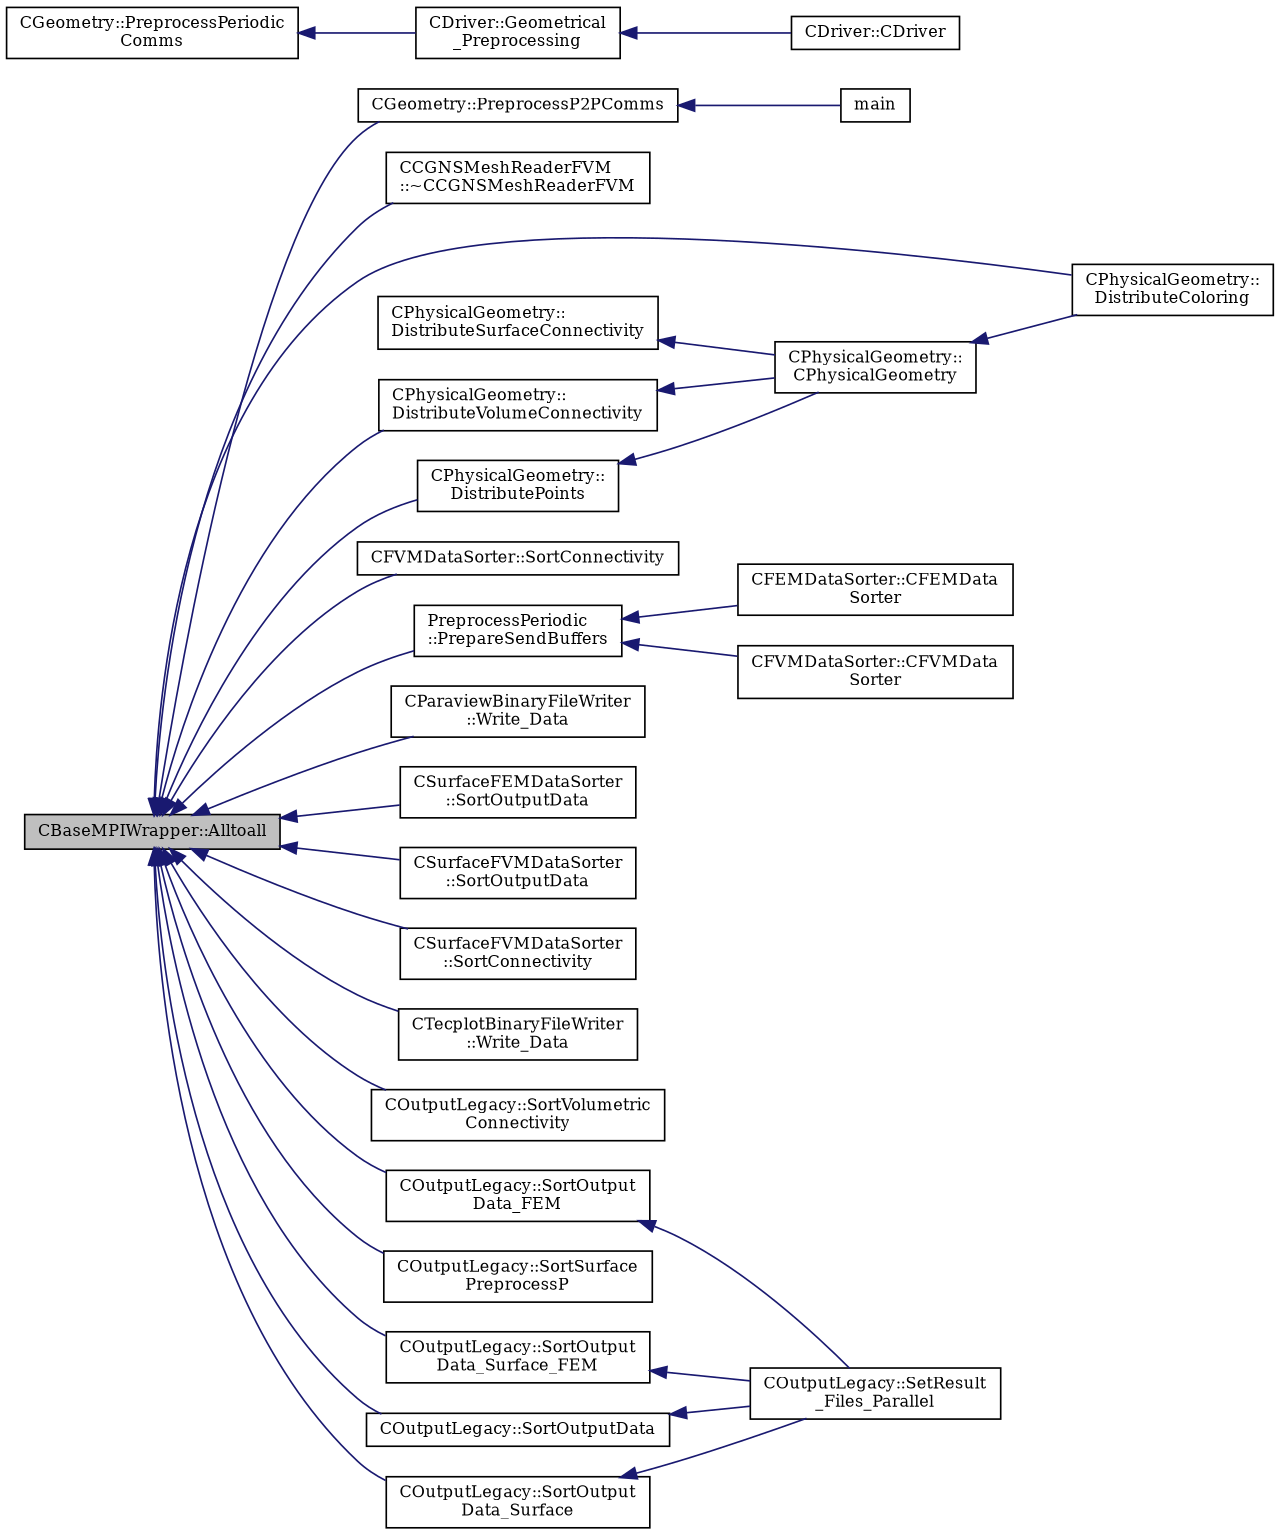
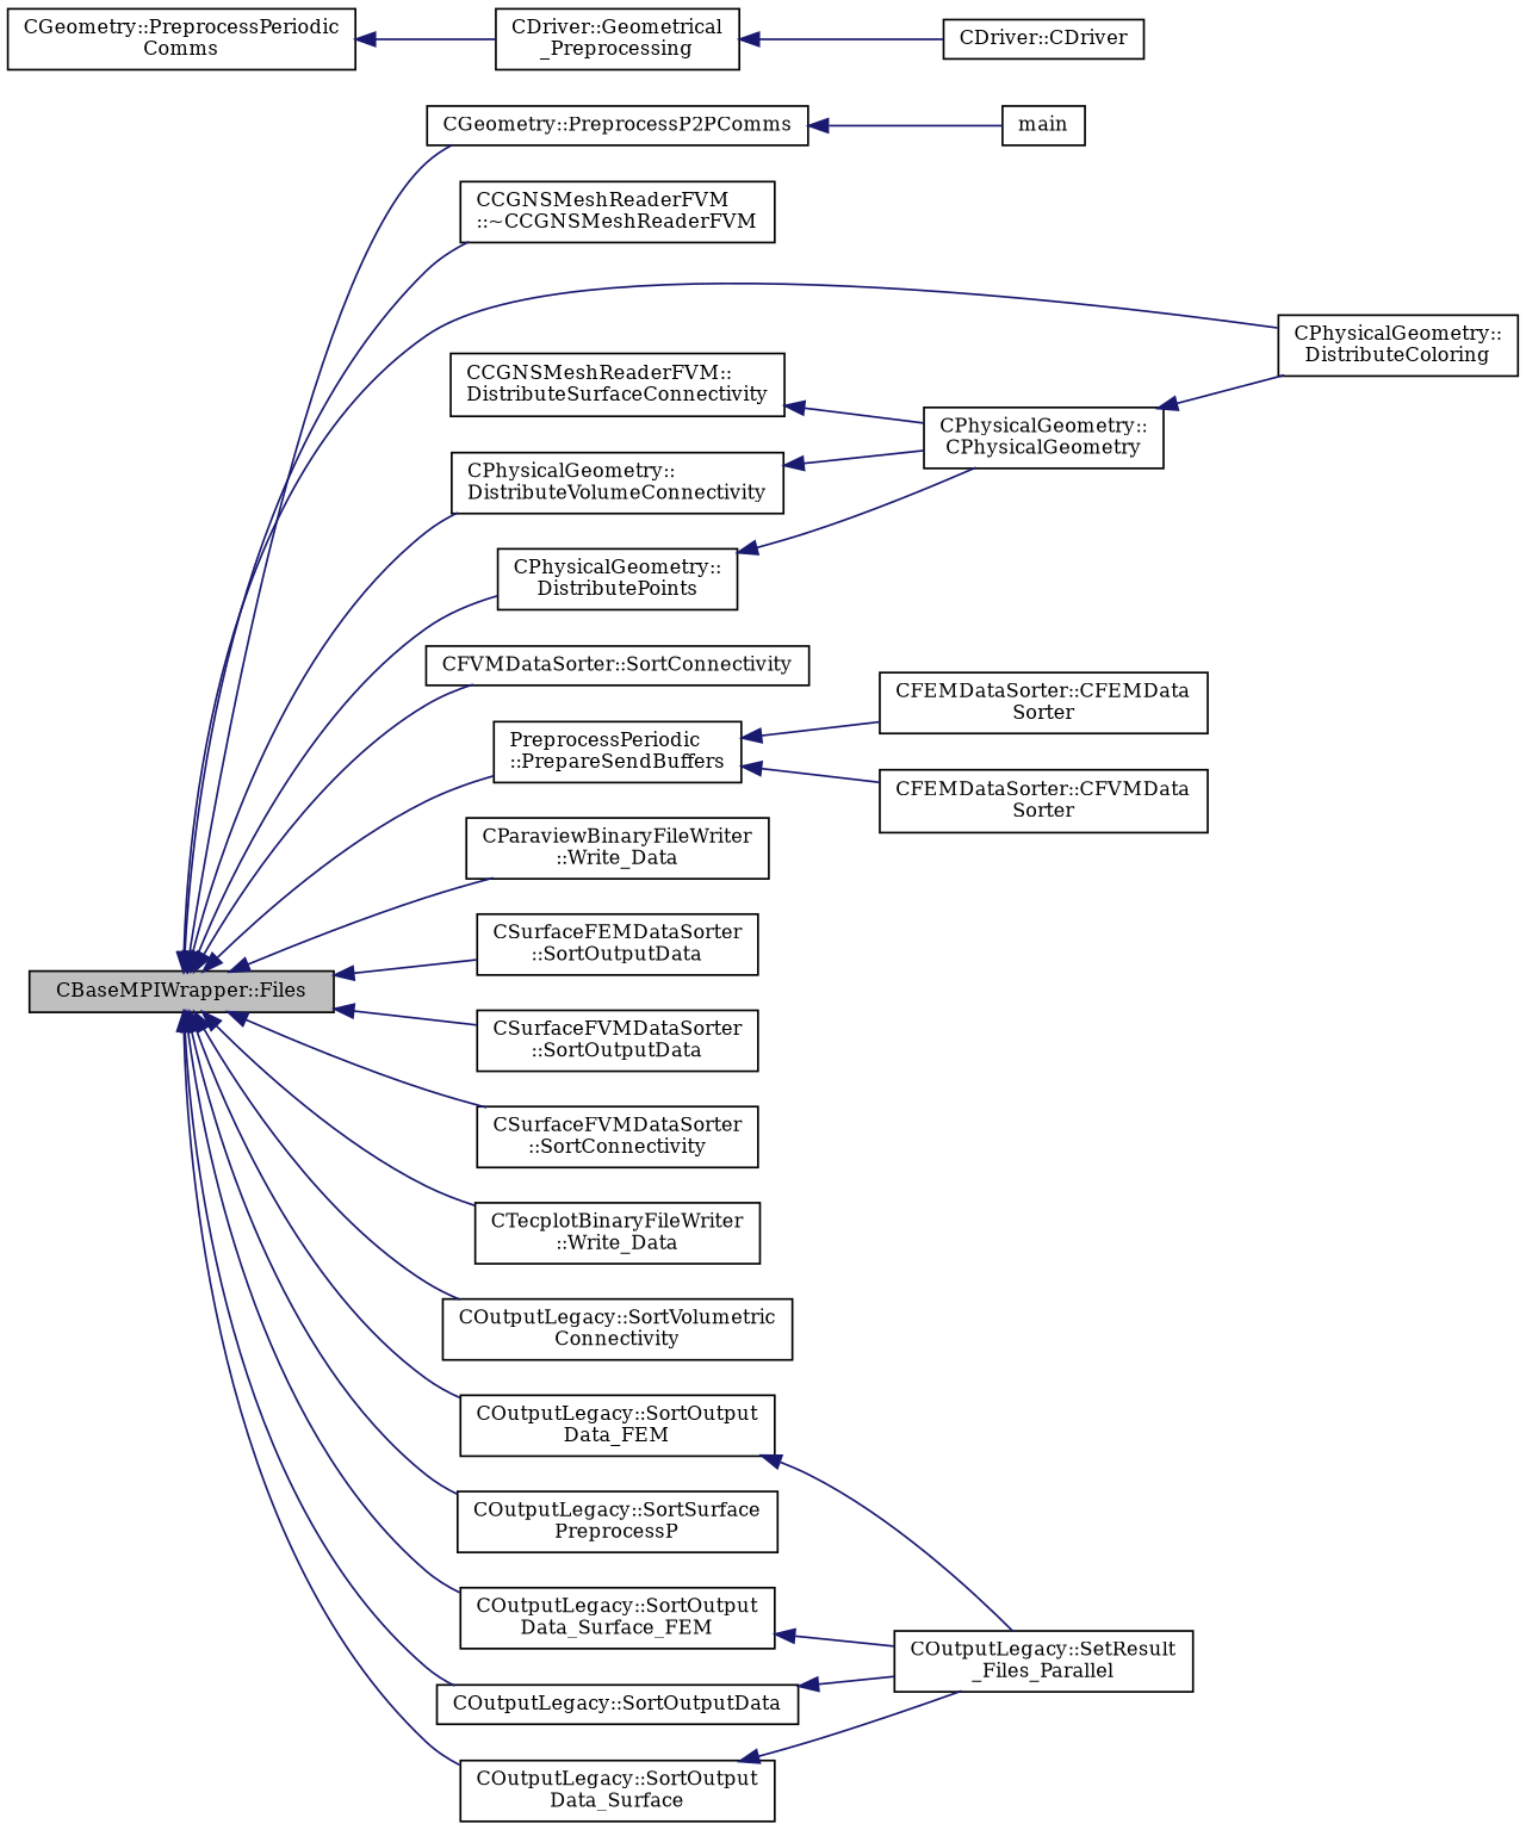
  digraph {
    fontname="DejaVu Serif"
    rankdir=LR
    node [color=black fillcolor=white fontname="DejaVu Serif" fontsize=10 shape=record style=filled]
    edge [color=midnightblue dir=back fontname="DejaVu Serif" fontsize=10 labelfontname=Helvetica labelfontsize=10 style=solid]
-   n1 [fillcolor=grey75 fontcolor=black height=0.2 label="CBaseMPIWrapper::Alltoall" width=0.4]
+   n1 [fillcolor=grey75 fontcolor=black height=0.2 label="CBaseMPIWrapper::Files" width=0.4]
    n2 [height=0.2 label="CCGNSMeshReaderFVM\l::~CCGNSMeshReaderFVM" width=0.4]
    n3 [height=0.2 label="CGeometry::PreprocessP2PComms" width=0.4]
    n4 [height=0.2 label="CPhysicalGeometry::\lDistributeColoring" width=0.4]
    n5 [height=0.2 label="CPhysicalGeometry::\lDistributeVolumeConnectivity" width=0.4]
    n6 [height=0.2 label="CPhysicalGeometry::\lDistributePoints" width=0.4]
    n7 [height=0.2 label="CFVMDataSorter::SortConnectivity" width=0.4]
    n8 [height=0.2 label="PreprocessPeriodic\l::PrepareSendBuffers" width=0.4]
    n9 [height=0.2 label="CParaviewBinaryFileWriter\l::Write_Data" width=0.4]
    n10 [height=0.2 label="CSurfaceFEMDataSorter\l::SortOutputData" width=0.4]
    n11 [height=0.2 label="CSurfaceFVMDataSorter\l::SortOutputData" width=0.4]
    n12 [height=0.2 label="CSurfaceFVMDataSorter\l::SortConnectivity" width=0.4]
    n13 [height=0.2 label="CTecplotBinaryFileWriter\l::Write_Data" width=0.4]
    n14 [height=0.2 label="COutputLegacy::SortVolumetric\lConnectivity" width=0.4]
    n15 [height=0.2 label="COutputLegacy::SortSurface\lPreprocessP" width=0.4]
    n16 [height=0.2 label="COutputLegacy::SortOutputData" width=0.4]
    n17 [height=0.2 label="COutputLegacy::SortOutput\lData_Surface" width=0.4]
    n18 [height=0.2 label="COutputLegacy::SortOutput\lData_FEM" width=0.4]
    n19 [height=0.2 label="COutputLegacy::SortOutput\lData_Surface_FEM" width=0.4]
    n20 [height=0.2 label=main width=0.4]
    n21 [height=0.2 label="CGeometry::PreprocessPeriodic\lComms" width=0.4]
    n22 [height=0.2 label="CDriver::Geometrical\l_Preprocessing" width=0.4]
    n23 [height=0.2 label="CPhysicalGeometry::\lCPhysicalGeometry" width=0.4]
-   n24 [height=0.2 label="CPhysicalGeometry::\lDistributeSurfaceConnectivity" width=0.4]
+   n24 [height=0.2 label="CCGNSMeshReaderFVM::\lDistributeSurfaceConnectivity" width=0.4]
    n25 [height=0.2 label="CFEMDataSorter::CFEMData\lSorter" width=0.4]
-   n26 [height=0.2 label="CFVMDataSorter::CFVMData\lSorter" width=0.4]
+   n26 [height=0.2 label="CFEMDataSorter::CFVMData\lSorter" width=0.4]
    n27 [height=0.2 label="COutputLegacy::SetResult\l_Files_Parallel" width=0.4]
    n28 [height=0.2 label="CDriver::CDriver" width=0.4]
    n1 -> n2
    n1 -> n3
    n1 -> n4
    n1 -> n5
    n1 -> n6
    n1 -> n7
    n1 -> n8
    n1 -> n9
    n1 -> n10
    n1 -> n11
    n1 -> n12
    n1 -> n13
    n1 -> n14
    n1 -> n15
    n1 -> n16
    n1 -> n17
    n1 -> n18
    n1 -> n19
    n3 -> n20
    n5 -> n23
    n6 -> n23
    n8 -> n25
    n8 -> n26
    n16 -> n27
    n17 -> n27
    n18 -> n27
    n19 -> n27
    n21 -> n22
    n22 -> n28
    n23 -> n4
    n24 -> n23
  }
